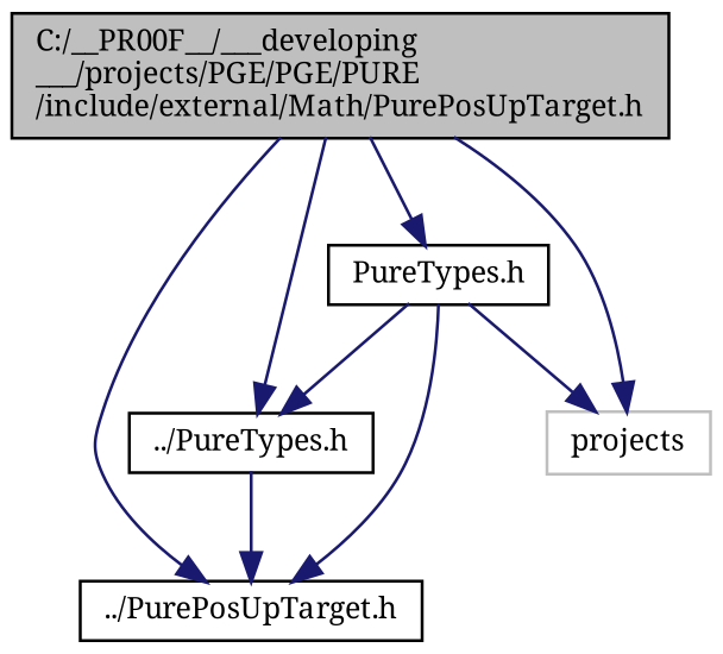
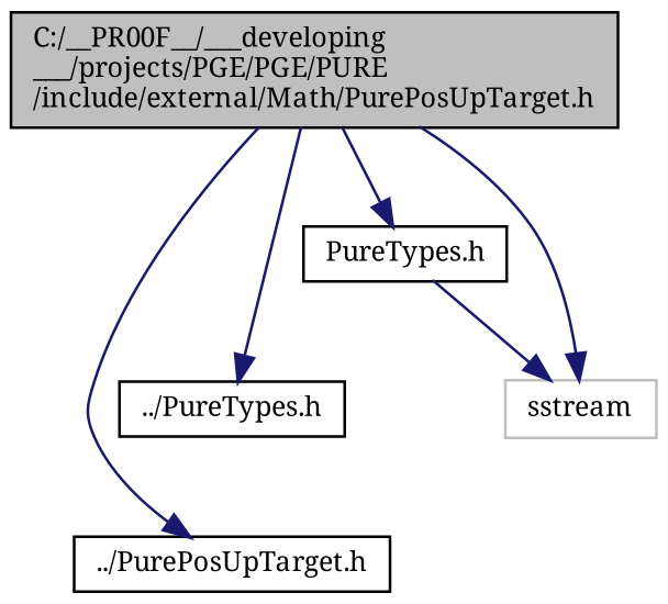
  digraph {
    fontname="Noto Serif"
    node [color=black fillcolor=white fontname="Noto Serif" fontsize=10 shape=record style=filled]
    edge [color=midnightblue fontname="Noto Serif" fontsize=10 labelfontname=Helvetica labelfontsize=10 style=solid]
    n1 [fillcolor=grey75 fontcolor=black height=0.2 label="C:/__PR00F__/___developing\l___/projects/PGE/PGE/PURE\l/include/external/Math/PurePosUpTarget.h" width=0.4]
    n2 [height=0.2 label="../PurePosUpTarget.h" width=0.4]
    n3 [height=0.2 label="../PureTypes.h" width=0.4]
    n4 [height=0.2 label="PureTypes.h" width=0.4]
-   n5 [color=grey75 height=0.2 label=projects width=0.4]
+   n5 [color=grey75 height=0.2 label=sstream width=0.4]
    n1 -> n2
    n1 -> n3
    n1 -> n4
    n1 -> n5
-   n3 -> n2
-   n4 -> n2
-   n4 -> n3
    n4 -> n5
  }
